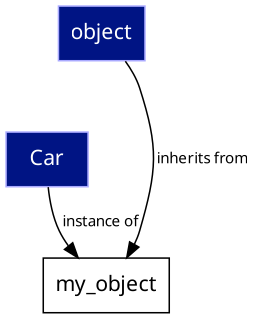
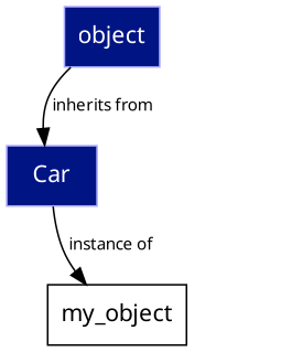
  digraph {
    node [color="#aaaaff" fillcolor="#001484" fontcolor=white fontname="Helvetica Neue" shape=box style=filled]
    edge [fontname="Helvetica Neue" fontsize=10]
    object
    Car
    n3 [label=my_object color="" fillcolor="" fontcolor="" style=""]
-   object -> n3 [label=" inherits from"]
+   object -> Car [label=" inherits from"]
    Car -> n3 [label=" instance of"]
  }
